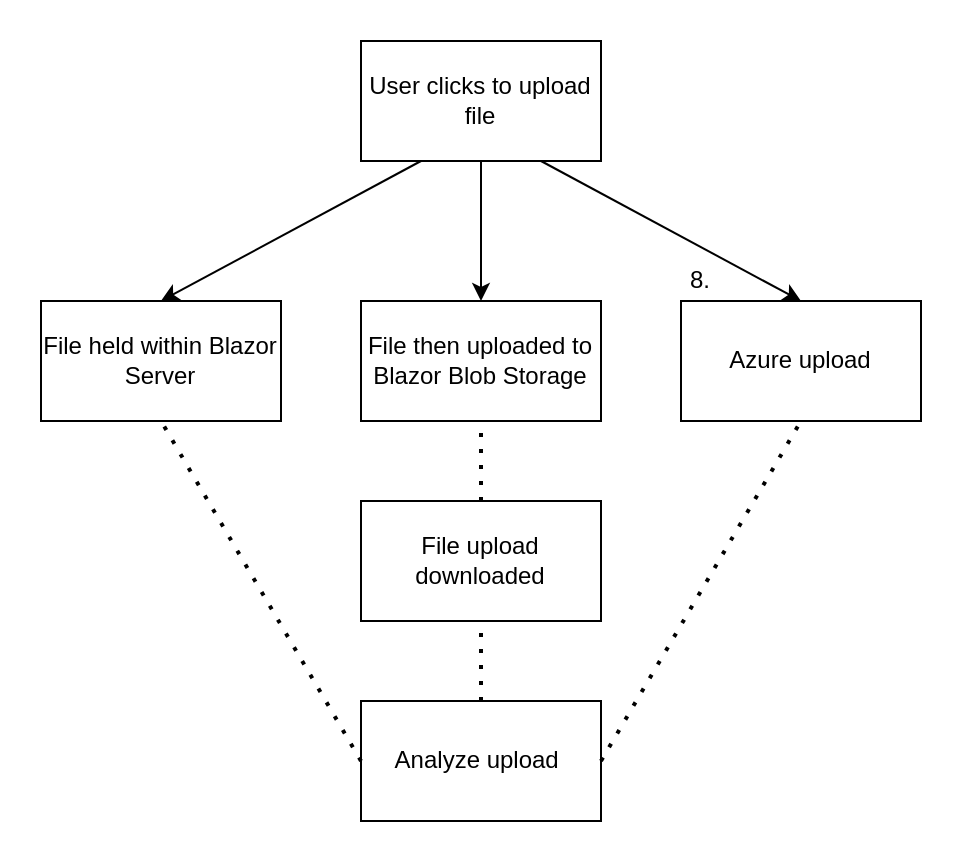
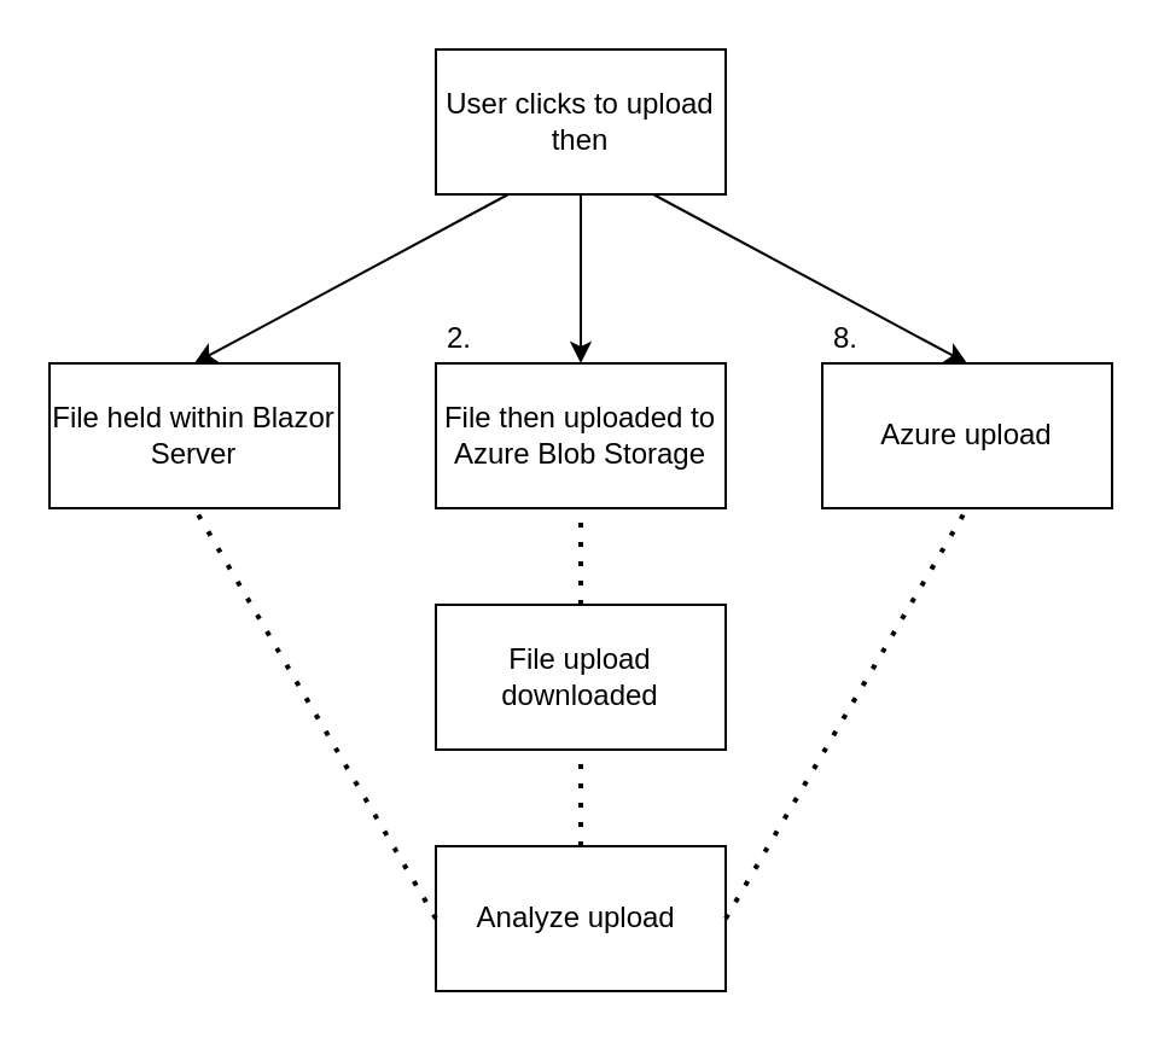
  <mxCell id="0" />
  <mxCell id="1" parent="0" />
- <mxCell id="2" value="User clicks to upload file" style="rounded=0;whiteSpace=wrap;html=1;" vertex="1" parent="1"><mxGeometry x="180" y="20" width="120" height="60" as="geometry" /></mxCell>
+ <mxCell id="2" value="User clicks to upload then" style="rounded=0;whiteSpace=wrap;html=1;" vertex="1" parent="1"><mxGeometry x="180" y="20" width="120" height="60" as="geometry" /></mxCell>
  <mxCell id="3" value="File held within Blazor Server" style="rounded=0;whiteSpace=wrap;html=1;" vertex="1" parent="1"><mxGeometry x="20" y="150" width="120" height="60" as="geometry" /></mxCell>
  <mxCell id="4" value="Analyze upload&amp;nbsp;" style="rounded=0;whiteSpace=wrap;html=1;" vertex="1" parent="1"><mxGeometry x="180" y="350" width="120" height="60" as="geometry" /></mxCell>
- <mxCell id="5" value="File then uploaded to Blazor Blob Storage" style="rounded=0;whiteSpace=wrap;html=1;" vertex="1" parent="1"><mxGeometry x="180" y="150" width="120" height="60" as="geometry" /></mxCell>
+ <mxCell id="5" value="File then uploaded to Azure Blob Storage" style="rounded=0;whiteSpace=wrap;html=1;" vertex="1" parent="1"><mxGeometry x="180" y="150" width="120" height="60" as="geometry" /></mxCell>
  <mxCell id="6" value="Azure upload" style="rounded=0;whiteSpace=wrap;html=1;" vertex="1" parent="1"><mxGeometry x="340" y="150" width="120" height="60" as="geometry" /></mxCell>
  <mxCell id="7" value="File upload downloaded" style="rounded=0;whiteSpace=wrap;html=1;" vertex="1" parent="1"><mxGeometry x="180" y="250" width="120" height="60" as="geometry" /></mxCell>
  <mxCell id="8" value="" style="endArrow=classic;html=1;rounded=0;entryX=0.5;entryY=0;entryDx=0;entryDy=0;exitX=0.5;exitY=1;exitDx=0;exitDy=0;" edge="1" parent="1" source="2" target="5"><mxGeometry width="50" height="50" relative="1" as="geometry"><mxPoint x="330" y="80" as="sourcePoint" /><mxPoint x="280" y="130" as="targetPoint" /></mxGeometry></mxCell>
  <mxCell id="9" value="" style="endArrow=classic;html=1;rounded=0;entryX=0.5;entryY=0;entryDx=0;entryDy=0;exitX=0.25;exitY=1;exitDx=0;exitDy=0;" edge="1" parent="1" source="2" target="3"><mxGeometry width="50" height="50" relative="1" as="geometry"><mxPoint x="190" y="90" as="sourcePoint" /><mxPoint x="190" y="160" as="targetPoint" /></mxGeometry></mxCell>
  <mxCell id="10" value="" style="endArrow=classic;html=1;rounded=0;entryX=0.5;entryY=0;entryDx=0;entryDy=0;exitX=0.75;exitY=1;exitDx=0;exitDy=0;" edge="1" parent="1" source="2" target="6"><mxGeometry width="50" height="50" relative="1" as="geometry"><mxPoint x="260" y="100" as="sourcePoint" /><mxPoint x="260" y="170" as="targetPoint" /></mxGeometry></mxCell>
  <mxCell id="11" value="" style="endArrow=none;dashed=1;html=1;dashPattern=1 3;strokeWidth=2;rounded=0;entryX=0.5;entryY=1;entryDx=0;entryDy=0;exitX=0.5;exitY=0;exitDx=0;exitDy=0;" edge="1" parent="1" source="7" target="5"><mxGeometry width="50" height="50" relative="1" as="geometry"><mxPoint x="240" y="230" as="sourcePoint" /><mxPoint x="290" y="240" as="targetPoint" /></mxGeometry></mxCell>
  <mxCell id="12" value="" style="endArrow=none;dashed=1;html=1;dashPattern=1 3;strokeWidth=2;rounded=0;entryX=0.5;entryY=1;entryDx=0;entryDy=0;exitX=0;exitY=0.5;exitDx=0;exitDy=0;" edge="1" parent="1" source="4" target="3"><mxGeometry width="50" height="50" relative="1" as="geometry"><mxPoint x="250" y="260" as="sourcePoint" /><mxPoint x="250" y="220" as="targetPoint" /></mxGeometry></mxCell>
  <mxCell id="13" value="" style="endArrow=none;dashed=1;html=1;dashPattern=1 3;strokeWidth=2;rounded=0;entryX=0.5;entryY=1;entryDx=0;entryDy=0;exitX=0.5;exitY=0;exitDx=0;exitDy=0;" edge="1" parent="1" source="4" target="7"><mxGeometry width="50" height="50" relative="1" as="geometry"><mxPoint x="220" y="405" as="sourcePoint" /><mxPoint x="270" y="355" as="targetPoint" /></mxGeometry></mxCell>
  <mxCell id="14" value="" style="endArrow=none;dashed=1;html=1;dashPattern=1 3;strokeWidth=2;rounded=0;entryX=0.5;entryY=1;entryDx=0;entryDy=0;exitX=1;exitY=0.5;exitDx=0;exitDy=0;" edge="1" parent="1" source="4" target="6"><mxGeometry width="50" height="50" relative="1" as="geometry"><mxPoint x="510" y="410" as="sourcePoint" /><mxPoint x="410" y="240" as="targetPoint" /></mxGeometry></mxCell>
+ <mxCell id="15" value="2." style="text;html=1;strokeColor=none;fillColor=none;align=center;verticalAlign=middle;whiteSpace=wrap;rounded=0;" vertex="1" parent="1"><mxGeometry x="180" y="130" width="20" height="20" as="geometry" /></mxCell>
  <mxCell id="16" value="8." style="text;html=1;strokeColor=none;fillColor=none;align=center;verticalAlign=middle;whiteSpace=wrap;rounded=0;" vertex="1" parent="1"><mxGeometry x="340" y="130" width="20" height="20" as="geometry" /></mxCell>
